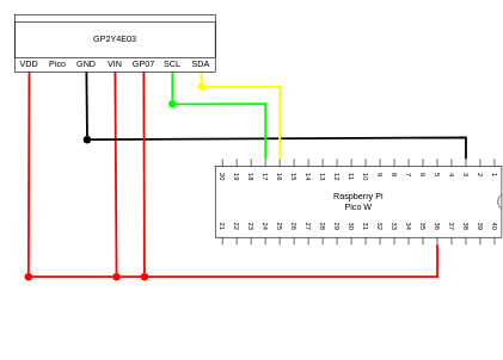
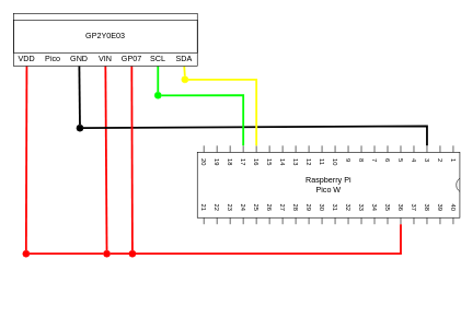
  <mxCell id="0" />
  <mxCell id="1" parent="0" />
  <mxCell id="2" value="Raspberry Pi&lt;br&gt;Pico W" style="shadow=0;dashed=0;align=center;html=1;strokeWidth=1;shape=mxgraph.electrical.logic_gates.dual_inline_ic;labelNames=a,b,c,d,e,f,g,h,i,j,k,l,m,n,o,p,q,r,s,t;whiteSpace=wrap;rotation=90;horizontal=0;" parent="1" vertex="1"><mxGeometry x="440" y="82" width="120" height="400" as="geometry" /></mxCell>
  <mxCell id="3" value="" style="endArrow=none;html=1;rounded=0;entryX=0.5;entryY=0;entryDx=0;entryDy=0;strokeWidth=3;strokeColor=#FF0000;exitX=0.5;exitY=1;exitDx=0;exitDy=0;" parent="1" source="20" target="4" edge="1"><mxGeometry width="50" height="50" relative="1" as="geometry"><mxPoint x="110" y="272" as="sourcePoint" /><mxPoint x="240" y="182" as="targetPoint" /></mxGeometry></mxCell>
  <mxCell id="4" value="" style="ellipse;whiteSpace=wrap;html=1;fillColor=#FF0000;strokeColor=#FF0000;" parent="1" vertex="1"><mxGeometry x="157" y="382" width="10" height="10" as="geometry" /></mxCell>
  <mxCell id="5" value="" style="endArrow=none;html=1;rounded=0;strokeWidth=3;entryX=1;entryY=0.5;entryDx=0;entryDy=0;exitX=0;exitY=0;exitDx=0;exitDy=50;exitPerimeter=0;" parent="1" source="2" target="10" edge="1"><mxGeometry width="50" height="50" relative="1" as="geometry"><mxPoint x="720" y="137" as="sourcePoint" /><mxPoint x="326" y="195" as="targetPoint" /><Array as="points"><mxPoint x="650" y="192" /></Array></mxGeometry></mxCell>
  <mxCell id="6" value="" style="endArrow=none;html=1;rounded=0;entryX=0.5;entryY=1;entryDx=0;entryDy=0;strokeWidth=3;strokeColor=#FF0000;exitX=0.5;exitY=0;exitDx=0;exitDy=0;" parent="1" source="28" target="21" edge="1"><mxGeometry width="50" height="50" relative="1" as="geometry"><mxPoint x="240" y="342" as="sourcePoint" /><mxPoint x="250" y="177" as="targetPoint" /><Array as="points" /></mxGeometry></mxCell>
  <mxCell id="7" value="" style="ellipse;whiteSpace=wrap;html=1;fillColor=#FF0000;strokeColor=#FF0000;" parent="1" vertex="1"><mxGeometry x="34" y="382" width="10" height="10" as="geometry" /></mxCell>
  <mxCell id="8" value="" style="endArrow=none;html=1;rounded=0;exitX=0.5;exitY=1;exitDx=0;exitDy=0;entryX=0.5;entryY=0;entryDx=0;entryDy=0;strokeWidth=3;strokeColor=#FF0000;" parent="1" source="24" target="7" edge="1"><mxGeometry width="50" height="50" relative="1" as="geometry"><mxPoint x="250" y="112" as="sourcePoint" /><mxPoint x="251" y="392" as="targetPoint" /></mxGeometry></mxCell>
  <mxCell id="9" value="" style="endArrow=none;html=1;rounded=0;exitX=1;exitY=0.5;exitDx=0;exitDy=0;entryX=0;entryY=0.5;entryDx=0;entryDy=0;strokeWidth=3;strokeColor=#FF0000;" parent="1" source="7" target="4" edge="1"><mxGeometry width="50" height="50" relative="1" as="geometry"><mxPoint x="170" y="112" as="sourcePoint" /><mxPoint x="168" y="392" as="targetPoint" /></mxGeometry></mxCell>
  <mxCell id="10" value="" style="ellipse;whiteSpace=wrap;html=1;fillColor=#000000;" parent="1" vertex="1"><mxGeometry x="116" y="190" width="10" height="10" as="geometry" /></mxCell>
  <mxCell id="11" value="" style="endArrow=none;html=1;rounded=0;exitX=0.5;exitY=1;exitDx=0;exitDy=0;strokeWidth=3;entryX=0.5;entryY=0;entryDx=0;entryDy=0;" parent="1" source="19" target="10" edge="1"><mxGeometry width="50" height="50" relative="1" as="geometry"><mxPoint x="220" y="145.21" as="sourcePoint" /><mxPoint x="190" y="188.21" as="targetPoint" /></mxGeometry></mxCell>
  <mxCell id="12" value="" style="endArrow=none;html=1;rounded=0;strokeWidth=3;exitX=0;exitY=0;exitDx=0;exitDy=330;exitPerimeter=0;strokeColor=#00FF00;entryX=1;entryY=0.5;entryDx=0;entryDy=0;" parent="1" source="2" target="13" edge="1"><mxGeometry width="50" height="50" relative="1" as="geometry"><mxPoint x="775" y="232" as="sourcePoint" /><mxPoint x="300" y="147" as="targetPoint" /><Array as="points"><mxPoint x="370" y="145" /></Array></mxGeometry></mxCell>
  <mxCell id="13" value="" style="ellipse;whiteSpace=wrap;html=1;fillColor=#00FF00;strokeColor=#00FF00;" parent="1" vertex="1"><mxGeometry x="235" y="140.21" width="10" height="10" as="geometry" /></mxCell>
  <mxCell id="14" value="" style="endArrow=none;html=1;rounded=0;strokeWidth=3;entryX=0.5;entryY=0;entryDx=0;entryDy=0;strokeColor=#00FF00;exitX=0.5;exitY=1;exitDx=0;exitDy=0;" parent="1" source="22" target="13" edge="1"><mxGeometry width="50" height="50" relative="1" as="geometry"><mxPoint x="300" y="120.21" as="sourcePoint" /><mxPoint x="281" y="140.21" as="targetPoint" /></mxGeometry></mxCell>
  <mxCell id="15" value="" style="endArrow=none;html=1;rounded=0;strokeWidth=3;exitX=0;exitY=0;exitDx=0;exitDy=310;exitPerimeter=0;strokeColor=#FFFF00;entryX=1;entryY=0.5;entryDx=0;entryDy=0;" parent="1" source="2" target="16" edge="1"><mxGeometry width="50" height="50" relative="1" as="geometry"><mxPoint x="815" y="232" as="sourcePoint" /><mxPoint x="360" y="172" as="targetPoint" /><Array as="points"><mxPoint x="390" y="121" /></Array></mxGeometry></mxCell>
  <mxCell id="16" value="" style="ellipse;whiteSpace=wrap;html=1;fillColor=#FFFF00;strokeColor=#FFFF00;" parent="1" vertex="1"><mxGeometry x="276" y="116" width="10" height="10" as="geometry" /></mxCell>
  <mxCell id="17" value="" style="endArrow=none;html=1;rounded=0;exitX=0.5;exitY=1;exitDx=0;exitDy=0;strokeWidth=3;strokeColor=#FFFF00;fillColor=#fad7ac;entryX=0.5;entryY=0;entryDx=0;entryDy=0;" parent="1" source="26" target="16" edge="1"><mxGeometry width="50" height="50" relative="1" as="geometry"><mxPoint x="320" y="110.21" as="sourcePoint" /><mxPoint x="360" y="162" as="targetPoint" /></mxGeometry></mxCell>
  <mxCell id="18" value="" style="rounded=0;whiteSpace=wrap;html=1;" parent="1" vertex="1"><mxGeometry x="20" y="20.21" width="280" height="80" as="geometry" /></mxCell>
  <mxCell id="19" value="GND" style="text;html=1;strokeColor=none;fillColor=none;align=center;verticalAlign=middle;whiteSpace=wrap;rounded=0;" parent="1" vertex="1"><mxGeometry x="100" y="80.21" width="40" height="20" as="geometry" /></mxCell>
  <mxCell id="20" value="VIN" style="text;html=1;strokeColor=none;fillColor=none;align=center;verticalAlign=middle;whiteSpace=wrap;rounded=0;" parent="1" vertex="1"><mxGeometry x="140" y="80.21" width="40" height="20" as="geometry" /></mxCell>
  <mxCell id="21" value="GP07" style="text;html=1;strokeColor=none;fillColor=none;align=center;verticalAlign=middle;whiteSpace=wrap;rounded=0;" parent="1" vertex="1"><mxGeometry x="180" y="80.21" width="40" height="20" as="geometry" /></mxCell>
  <mxCell id="22" value="SCL" style="text;html=1;strokeColor=none;fillColor=none;align=center;verticalAlign=middle;whiteSpace=wrap;rounded=0;" parent="1" vertex="1"><mxGeometry x="220" y="80.21" width="40" height="20" as="geometry" /></mxCell>
  <mxCell id="23" value="Pico" style="text;html=1;strokeColor=none;fillColor=none;align=center;verticalAlign=middle;whiteSpace=wrap;rounded=0;" parent="1" vertex="1"><mxGeometry x="60" y="80.21" width="40" height="20" as="geometry" /></mxCell>
  <mxCell id="24" value="VDD" style="text;html=1;strokeColor=none;fillColor=none;align=center;verticalAlign=middle;whiteSpace=wrap;rounded=0;" parent="1" vertex="1"><mxGeometry x="20" y="80.21" width="40" height="20" as="geometry" /></mxCell>
- <mxCell id="25" value="GP2Y4E03" style="text;html=1;strokeColor=default;fillColor=none;align=center;verticalAlign=middle;whiteSpace=wrap;rounded=0;container=0;" parent="1" vertex="1"><mxGeometry x="20" y="30.21" width="280" height="50" as="geometry" /></mxCell>
+ <mxCell id="25" value="GP2Y0E03" style="text;html=1;strokeColor=default;fillColor=none;align=center;verticalAlign=middle;whiteSpace=wrap;rounded=0;container=0;" parent="1" vertex="1"><mxGeometry x="20" y="30.21" width="280" height="50" as="geometry" /></mxCell>
  <mxCell id="26" value="SDA" style="text;html=1;strokeColor=none;fillColor=none;align=center;verticalAlign=middle;whiteSpace=wrap;rounded=0;" vertex="1" parent="1"><mxGeometry x="260" y="80.21" width="40" height="20" as="geometry" /></mxCell>
  <mxCell id="27" value="" style="endArrow=none;html=1;rounded=0;exitX=1;exitY=0.5;exitDx=0;exitDy=0;strokeWidth=3;strokeColor=#FF0000;entryX=1;entryY=0;entryDx=0;entryDy=90;entryPerimeter=0;" edge="1" parent="1" source="4" target="2"><mxGeometry width="50" height="50" relative="1" as="geometry"><mxPoint x="167" y="387" as="sourcePoint" /><mxPoint x="210" y="282" as="targetPoint" /><Array as="points"><mxPoint x="610" y="387" /></Array></mxGeometry></mxCell>
  <mxCell id="28" value="" style="ellipse;whiteSpace=wrap;html=1;fillColor=#FF0000;strokeColor=#FF0000;" vertex="1" parent="1"><mxGeometry x="196" y="382" width="10" height="10" as="geometry" /></mxCell>
